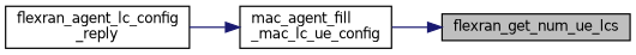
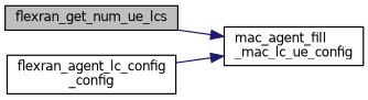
  digraph {
    rankdir=RL
    node [color=black fillcolor=white fontname=Helvetica fontsize=10 shape=record style=filled]
    edge [color=midnightblue dir=back fontname=Helvetica fontsize=10 labelfontname=Helvetica labelfontsize=10 style=solid]
    n1 [fillcolor=grey75 fontcolor=black height=0.2 label=flexran_get_num_ue_lcs width=0.4]
    n2 [height=0.2 label="mac_agent_fill\l_mac_lc_ue_config" width=0.4]
-   n3 [height=0.2 label="flexran_agent_lc_config\l_reply" width=0.4]
-   n1 -> n2
+   n3 [height=0.2 label="flexran_agent_lc_config\l_config" width=0.4]
+   n2 -> n1
    n2 -> n3
  }
